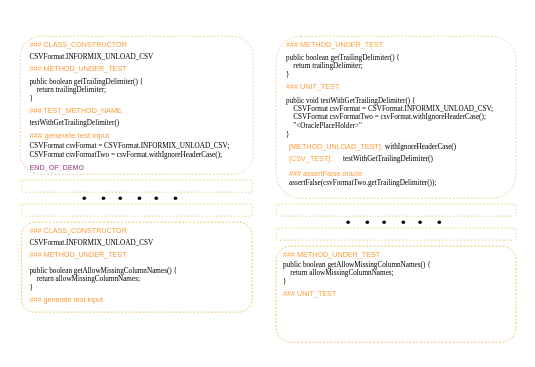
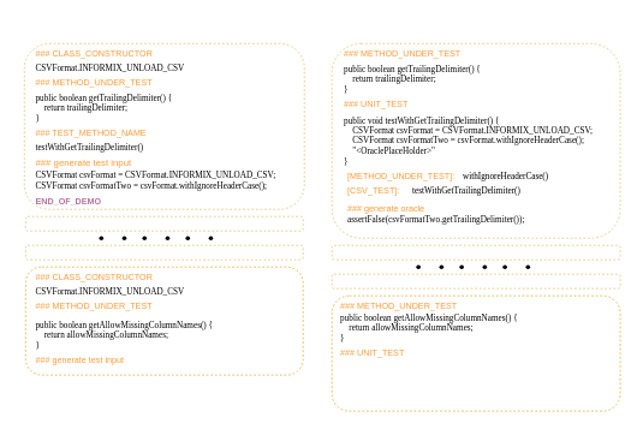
  <mxCell id="0" />
  <mxCell id="1" parent="0" />
  <mxCell id="2" value="" style="rounded=0;whiteSpace=wrap;html=1;strokeColor=none;" vertex="1" parent="1"><mxGeometry x="20" y="20" width="410" height="520" as="geometry" /></mxCell>
  <mxCell id="3" value="### CLASS_CONSTRUCTOR" style="text;html=1;strokeColor=none;fillColor=none;align=left;verticalAlign=middle;whiteSpace=wrap;rounded=0;fontColor=#FF9933;" vertex="1" parent="1"><mxGeometry x="47" y="60" width="190" height="30" as="geometry" /></mxCell>
  <mxCell id="4" value="### generate test input" style="text;html=1;strokeColor=none;fillColor=none;align=left;verticalAlign=middle;whiteSpace=wrap;rounded=0;fontColor=#FF9933;fontSize=13;" vertex="1" parent="1"><mxGeometry x="47" y="210" width="170" height="30" as="geometry" /></mxCell>
  <mxCell id="5" value="### TEST_METHOD_NAME" style="text;html=1;strokeColor=none;fillColor=none;align=left;verticalAlign=middle;whiteSpace=wrap;rounded=0;fontColor=#FF9933;" vertex="1" parent="1"><mxGeometry x="47" y="170" width="160" height="30" as="geometry" /></mxCell>
  <mxCell id="6" value="### METHOD_UNDER_TEST" style="text;html=1;strokeColor=none;fillColor=none;align=left;verticalAlign=middle;whiteSpace=wrap;rounded=0;fontColor=#FF9933;" vertex="1" parent="1"><mxGeometry x="47" y="100" width="170" height="30" as="geometry" /></mxCell>
  <mxCell id="7" value="END_OF_DEMO" style="text;html=1;strokeColor=none;fillColor=none;align=left;verticalAlign=middle;whiteSpace=wrap;rounded=0;fontColor=#B5739D;fontStyle=1" vertex="1" parent="1"><mxGeometry x="47" y="265" width="150" height="30" as="geometry" /></mxCell>
  <mxCell id="8" value="&lt;div&gt;&lt;font face=&quot;Comic Sans MS&quot;&gt;public boolean getTrailingDelimiter() {&lt;/font&gt;&lt;/div&gt;&lt;div&gt;&lt;font face=&quot;Comic Sans MS&quot;&gt;&amp;nbsp; &amp;nbsp; return trailingDelimiter;&lt;/font&gt;&lt;/div&gt;&lt;div&gt;&lt;font face=&quot;Comic Sans MS&quot;&gt;}&lt;/font&gt;&lt;/div&gt;" style="text;html=1;strokeColor=none;fillColor=none;align=left;verticalAlign=middle;whiteSpace=wrap;rounded=0;" vertex="1" parent="1"><mxGeometry x="47" y="120" width="223" height="60" as="geometry" /></mxCell>
  <mxCell id="9" value="&lt;font face=&quot;Comic Sans MS&quot;&gt;CSVFormat.INFORMIX_UNLOAD_CSV&lt;/font&gt;" style="text;html=1;strokeColor=none;fillColor=none;align=left;verticalAlign=middle;whiteSpace=wrap;rounded=0;" vertex="1" parent="1"><mxGeometry x="47" y="80" width="233" height="30" as="geometry" /></mxCell>
  <mxCell id="10" value="testWithGetTrailingDelimiter()" style="text;html=1;strokeColor=none;fillColor=none;align=left;verticalAlign=middle;whiteSpace=wrap;rounded=0;fontFamily=Comic Sans MS;" vertex="1" parent="1"><mxGeometry x="47" y="190" width="200" height="30" as="geometry" /></mxCell>
  <mxCell id="11" value="" style="rounded=1;whiteSpace=wrap;html=1;dashed=1;fillColor=none;glass=0;strokeColor=#d6b656;labelBackgroundColor=#FFF2CC;fillStyle=solid;" vertex="1" parent="1"><mxGeometry x="33.25" y="60" width="388.5" height="230" as="geometry" /></mxCell>
  <mxCell id="12" value="&lt;div&gt;CSVFormat csvFormat = CSVFormat.INFORMIX_UNLOAD_CSV;&lt;/div&gt;&lt;div&gt;CSVFormat csvFormatTwo = csvFormat.withIgnoreHeaderCase();&lt;/div&gt;" style="text;html=1;strokeColor=none;fillColor=none;align=left;verticalAlign=middle;whiteSpace=wrap;rounded=0;fontFamily=Comic Sans MS;" vertex="1" parent="1"><mxGeometry x="47" y="230" width="383" height="40" as="geometry" /></mxCell>
  <mxCell id="13" value="" style="rounded=1;whiteSpace=wrap;html=1;dashed=1;fillColor=none;glass=0;strokeColor=#d6b656;" vertex="1" parent="1"><mxGeometry x="35" y="300" width="385" height="20" as="geometry" /></mxCell>
  <mxCell id="14" value="" style="rounded=1;whiteSpace=wrap;html=1;dashed=1;fillColor=none;glass=0;strokeColor=#d6b656;" vertex="1" parent="1"><mxGeometry x="35" y="340" width="385" height="20" as="geometry" /></mxCell>
  <mxCell id="15" value="" style="group" vertex="1" connectable="0" parent="1"><mxGeometry x="130" y="320" width="172" height="20" as="geometry" /></mxCell>
  <mxCell id="16" value="" style="group" vertex="1" connectable="0" parent="15"><mxGeometry width="52" height="20" as="geometry" /></mxCell>
  <mxCell id="17" value="" style="shape=waypoint;sketch=0;fillStyle=solid;size=6;pointerEvents=1;points=[];fillColor=none;resizable=0;rotatable=0;perimeter=centerPerimeter;snapToPoint=1;" vertex="1" parent="16"><mxGeometry width="20" height="20" as="geometry" /></mxCell>
  <mxCell id="18" value="" style="shape=waypoint;sketch=0;fillStyle=solid;size=6;pointerEvents=1;points=[];fillColor=none;resizable=0;rotatable=0;perimeter=centerPerimeter;snapToPoint=1;" vertex="1" parent="16"><mxGeometry x="32" width="20" height="20" as="geometry" /></mxCell>
  <mxCell id="19" value="" style="group" vertex="1" connectable="0" parent="15"><mxGeometry x="60" width="52" height="20" as="geometry" /></mxCell>
  <mxCell id="20" value="" style="shape=waypoint;sketch=0;fillStyle=solid;size=6;pointerEvents=1;points=[];fillColor=none;resizable=0;rotatable=0;perimeter=centerPerimeter;snapToPoint=1;" vertex="1" parent="19"><mxGeometry width="20" height="20" as="geometry" /></mxCell>
  <mxCell id="21" value="" style="shape=waypoint;sketch=0;fillStyle=solid;size=6;pointerEvents=1;points=[];fillColor=none;resizable=0;rotatable=0;perimeter=centerPerimeter;snapToPoint=1;" vertex="1" parent="19"><mxGeometry x="32" width="20" height="20" as="geometry" /></mxCell>
  <mxCell id="22" value="" style="group" vertex="1" connectable="0" parent="15"><mxGeometry x="120" width="52" height="20" as="geometry" /></mxCell>
  <mxCell id="23" value="" style="shape=waypoint;sketch=0;fillStyle=solid;size=6;pointerEvents=1;points=[];fillColor=none;resizable=0;rotatable=0;perimeter=centerPerimeter;snapToPoint=1;" vertex="1" parent="22"><mxGeometry width="20" height="20" as="geometry" /></mxCell>
  <mxCell id="24" value="" style="shape=waypoint;sketch=0;fillStyle=solid;size=6;pointerEvents=1;points=[];fillColor=none;resizable=0;rotatable=0;perimeter=centerPerimeter;snapToPoint=1;" vertex="1" parent="22"><mxGeometry x="32" width="20" height="20" as="geometry" /></mxCell>
  <mxCell id="25" value="" style="rounded=1;whiteSpace=wrap;html=1;dashed=1;fillColor=none;glass=0;strokeColor=#d79b00;" vertex="1" parent="1"><mxGeometry x="35" y="370" width="385" height="150" as="geometry" /></mxCell>
  <mxCell id="26" value="### CLASS_CONSTRUCTOR" style="text;html=1;strokeColor=none;fillColor=none;align=left;verticalAlign=middle;whiteSpace=wrap;rounded=0;fontColor=#FF9933;" vertex="1" parent="1"><mxGeometry x="47" y="370" width="190" height="30" as="geometry" /></mxCell>
  <mxCell id="27" value="CSVFormat.INFORMIX_UNLOAD_CSV" style="text;html=1;strokeColor=none;fillColor=none;align=left;verticalAlign=middle;whiteSpace=wrap;rounded=0;fontFamily=Comic Sans MS;" vertex="1" parent="1"><mxGeometry x="47" y="390" width="233" height="30" as="geometry" /></mxCell>
  <mxCell id="28" value="### METHOD_UNDER_TEST" style="text;html=1;strokeColor=none;fillColor=none;align=left;verticalAlign=middle;whiteSpace=wrap;rounded=0;fontColor=#FF9933;" vertex="1" parent="1"><mxGeometry x="47" y="410" width="170" height="30" as="geometry" /></mxCell>
  <mxCell id="29" value="&lt;div&gt;public boolean getAllowMissingColumnNames() {&lt;/div&gt;&lt;div&gt;&amp;nbsp; &amp;nbsp; return allowMissingColumnNames;&lt;/div&gt;&lt;div&gt;}&lt;/div&gt;" style="text;html=1;strokeColor=none;fillColor=none;align=left;verticalAlign=middle;whiteSpace=wrap;rounded=0;fontFamily=Comic Sans MS;" vertex="1" parent="1"><mxGeometry x="47" y="440" width="283" height="50" as="geometry" /></mxCell>
  <mxCell id="30" value="### generate test input" style="text;html=1;strokeColor=none;fillColor=none;align=left;verticalAlign=middle;whiteSpace=wrap;rounded=0;fontColor=#FF9933;" vertex="1" parent="1"><mxGeometry x="47" y="485" width="170" height="30" as="geometry" /></mxCell>
  <mxCell id="31" value="" style="rounded=0;whiteSpace=wrap;html=1;strokeColor=none;" vertex="1" parent="1"><mxGeometry x="450" y="30" width="420" height="560" as="geometry" /></mxCell>
  <mxCell id="32" value="" style="rounded=1;whiteSpace=wrap;html=1;dashed=1;fillColor=none;glass=0;strokeColor=#d6b656;labelBackgroundColor=#FFF2CC;fillStyle=solid;" vertex="1" parent="1"><mxGeometry x="460" y="60" width="400" height="270" as="geometry" /></mxCell>
  <mxCell id="33" value="### METHOD_UNDER_TEST" style="text;html=1;strokeColor=none;fillColor=none;align=left;verticalAlign=middle;whiteSpace=wrap;rounded=0;fontColor=#FF9933;" vertex="1" parent="1"><mxGeometry x="475" y="60" width="170" height="30" as="geometry" /></mxCell>
  <mxCell id="34" value="### UNIT_TEST" style="text;html=1;strokeColor=none;fillColor=none;align=left;verticalAlign=middle;whiteSpace=wrap;rounded=0;fontColor=#FF9933;" vertex="1" parent="1"><mxGeometry x="475" y="130" width="170" height="30" as="geometry" /></mxCell>
- <mxCell id="35" value="[METHOD_UNLOAD_TEST]:" style="text;html=1;strokeColor=none;fillColor=none;align=left;verticalAlign=middle;whiteSpace=wrap;rounded=0;fontColor=#FF9933;" vertex="1" parent="1"><mxGeometry x="480" y="230" width="160" height="30" as="geometry" /></mxCell>
+ <mxCell id="35" value="[METHOD_UNDER_TEST]:" style="text;html=1;strokeColor=none;fillColor=none;align=left;verticalAlign=middle;whiteSpace=wrap;rounded=0;fontColor=#FF9933;" vertex="1" parent="1"><mxGeometry x="480" y="230" width="160" height="30" as="geometry" /></mxCell>
  <mxCell id="36" value="[CSV_TEST]:" style="text;html=1;strokeColor=none;fillColor=none;align=left;verticalAlign=middle;whiteSpace=wrap;rounded=0;fontColor=#FF9933;" vertex="1" parent="1"><mxGeometry x="480" y="250" width="80" height="30" as="geometry" /></mxCell>
- <mxCell id="37" value="### assertFalse oracle" style="text;html=1;strokeColor=none;fillColor=none;align=left;verticalAlign=middle;whiteSpace=wrap;rounded=0;fontColor=#FF9933;" vertex="1" parent="1"><mxGeometry x="480" y="275" width="170" height="30" as="geometry" /></mxCell>
+ <mxCell id="37" value="### generate oracle" style="text;html=1;strokeColor=none;fillColor=none;align=left;verticalAlign=middle;whiteSpace=wrap;rounded=0;fontColor=#FF9933;" vertex="1" parent="1"><mxGeometry x="480" y="275" width="170" height="30" as="geometry" /></mxCell>
  <mxCell id="38" value="&lt;div&gt;&lt;font face=&quot;Comic Sans MS&quot;&gt;public boolean getTrailingDelimiter() {&lt;/font&gt;&lt;/div&gt;&lt;div&gt;&lt;font face=&quot;Comic Sans MS&quot;&gt;&amp;nbsp; &amp;nbsp; return trailingDelimiter;&lt;/font&gt;&lt;/div&gt;&lt;div&gt;&lt;font face=&quot;Comic Sans MS&quot;&gt;}&lt;/font&gt;&lt;/div&gt;" style="text;html=1;strokeColor=none;fillColor=none;align=left;verticalAlign=middle;whiteSpace=wrap;rounded=0;" vertex="1" parent="1"><mxGeometry x="475" y="80" width="223" height="60" as="geometry" /></mxCell>
  <mxCell id="39" value="&lt;div&gt;public void testWithGetTrailingDelimiter() {&lt;/div&gt;&lt;div&gt;&amp;nbsp; &amp;nbsp; CSVFormat csvFormat = CSVFormat.INFORMIX_UNLOAD_CSV;&lt;/div&gt;&lt;div&gt;&amp;nbsp; &amp;nbsp; CSVFormat csvFormatTwo = csvFormat.withIgnoreHeaderCase();&lt;/div&gt;&lt;div&gt;&amp;nbsp; &amp;nbsp; &quot;&amp;lt;OraclePlaceHolder&amp;gt;&quot;&lt;/div&gt;&lt;div style=&quot;&quot;&gt;}&lt;/div&gt;" style="text;html=1;strokeColor=none;fillColor=none;align=left;verticalAlign=middle;whiteSpace=wrap;rounded=0;fontFamily=Comic Sans MS;" vertex="1" parent="1"><mxGeometry x="475" y="160" width="390" height="70" as="geometry" /></mxCell>
  <mxCell id="40" value="assertFalse(csvFormatTwo.getTrailingDelimiter());" style="text;html=1;strokeColor=none;fillColor=none;align=left;verticalAlign=middle;whiteSpace=wrap;rounded=0;fontFamily=Comic Sans MS;" vertex="1" parent="1"><mxGeometry x="480" y="290" width="280" height="30" as="geometry" /></mxCell>
  <mxCell id="41" value="" style="rounded=1;whiteSpace=wrap;html=1;dashed=1;fillColor=none;glass=0;strokeColor=#d6b656;" vertex="1" parent="1"><mxGeometry x="460" y="340" width="400" height="20" as="geometry" /></mxCell>
  <mxCell id="42" value="" style="rounded=1;whiteSpace=wrap;html=1;dashed=1;fillColor=none;glass=0;strokeColor=#d6b656;" vertex="1" parent="1"><mxGeometry x="460" y="380" width="400" height="20" as="geometry" /></mxCell>
  <mxCell id="43" value="" style="group" vertex="1" connectable="0" parent="1"><mxGeometry x="570" y="360" width="172" height="20" as="geometry" /></mxCell>
  <mxCell id="44" value="" style="group" vertex="1" connectable="0" parent="43"><mxGeometry width="52" height="20" as="geometry" /></mxCell>
  <mxCell id="45" value="" style="shape=waypoint;sketch=0;fillStyle=solid;size=6;pointerEvents=1;points=[];fillColor=none;resizable=0;rotatable=0;perimeter=centerPerimeter;snapToPoint=1;" vertex="1" parent="44"><mxGeometry width="20" height="20" as="geometry" /></mxCell>
  <mxCell id="46" value="" style="shape=waypoint;sketch=0;fillStyle=solid;size=6;pointerEvents=1;points=[];fillColor=none;resizable=0;rotatable=0;perimeter=centerPerimeter;snapToPoint=1;" vertex="1" parent="44"><mxGeometry x="32" width="20" height="20" as="geometry" /></mxCell>
  <mxCell id="47" value="" style="group" vertex="1" connectable="0" parent="43"><mxGeometry x="60" width="52" height="20" as="geometry" /></mxCell>
  <mxCell id="48" value="" style="shape=waypoint;sketch=0;fillStyle=solid;size=6;pointerEvents=1;points=[];fillColor=none;resizable=0;rotatable=0;perimeter=centerPerimeter;snapToPoint=1;" vertex="1" parent="47"><mxGeometry width="20" height="20" as="geometry" /></mxCell>
  <mxCell id="49" value="" style="shape=waypoint;sketch=0;fillStyle=solid;size=6;pointerEvents=1;points=[];fillColor=none;resizable=0;rotatable=0;perimeter=centerPerimeter;snapToPoint=1;" vertex="1" parent="47"><mxGeometry x="32" width="20" height="20" as="geometry" /></mxCell>
  <mxCell id="50" value="" style="group" vertex="1" connectable="0" parent="43"><mxGeometry x="120" width="52" height="20" as="geometry" /></mxCell>
  <mxCell id="51" value="" style="shape=waypoint;sketch=0;fillStyle=solid;size=6;pointerEvents=1;points=[];fillColor=none;resizable=0;rotatable=0;perimeter=centerPerimeter;snapToPoint=1;" vertex="1" parent="50"><mxGeometry width="20" height="20" as="geometry" /></mxCell>
  <mxCell id="52" value="" style="shape=waypoint;sketch=0;fillStyle=solid;size=6;pointerEvents=1;points=[];fillColor=none;resizable=0;rotatable=0;perimeter=centerPerimeter;snapToPoint=1;" vertex="1" parent="50"><mxGeometry x="32" width="20" height="20" as="geometry" /></mxCell>
  <mxCell id="53" value="" style="rounded=1;whiteSpace=wrap;html=1;dashed=1;fillColor=none;glass=0;strokeColor=#d79b00;" vertex="1" parent="1"><mxGeometry x="460" y="410" width="400" height="160" as="geometry" /></mxCell>
  <mxCell id="54" value="### METHOD_UNDER_TEST" style="text;html=1;strokeColor=none;fillColor=none;align=left;verticalAlign=middle;whiteSpace=wrap;rounded=0;fontColor=#FF9933;" vertex="1" parent="1"><mxGeometry x="470" y="410" width="170" height="30" as="geometry" /></mxCell>
  <mxCell id="55" value="&lt;div&gt;public boolean getAllowMissingColumnNames() {&lt;/div&gt;&lt;div&gt;&amp;nbsp; &amp;nbsp; return allowMissingColumnNames;&lt;/div&gt;&lt;div&gt;}&lt;/div&gt;" style="text;html=1;strokeColor=none;fillColor=none;align=left;verticalAlign=middle;whiteSpace=wrap;rounded=0;fontFamily=Comic Sans MS;" vertex="1" parent="1"><mxGeometry x="470" y="425" width="290" height="60" as="geometry" /></mxCell>
  <mxCell id="56" value="### UNIT_TEST" style="text;html=1;strokeColor=none;fillColor=none;align=left;verticalAlign=middle;whiteSpace=wrap;rounded=0;fontColor=#FF9933;" vertex="1" parent="1"><mxGeometry x="470" y="475" width="170" height="30" as="geometry" /></mxCell>
  <mxCell id="57" value="&lt;span style=&quot;color: rgb(0, 0, 0); font-family: &amp;quot;Comic Sans MS&amp;quot;; font-size: 12px; font-style: normal; font-variant-ligatures: normal; font-variant-caps: normal; font-weight: 400; letter-spacing: normal; orphans: 2; text-align: left; text-indent: 0px; text-transform: none; widows: 2; word-spacing: 0px; -webkit-text-stroke-width: 0px; background-color: rgb(251, 251, 251); text-decoration-thickness: initial; text-decoration-style: initial; text-decoration-color: initial; float: none; display: inline !important;&quot;&gt;withIgnoreHeaderCase()&lt;/span&gt;" style="text;whiteSpace=wrap;html=1;" vertex="1" parent="1"><mxGeometry x="640" y="230" width="130" height="25" as="geometry" /></mxCell>
  <mxCell id="58" value="&lt;span style=&quot;color: rgb(0, 0, 0); font-family: &amp;quot;Comic Sans MS&amp;quot;; font-size: 12px; font-style: normal; font-variant-ligatures: normal; font-variant-caps: normal; font-weight: 400; letter-spacing: normal; orphans: 2; text-align: left; text-indent: 0px; text-transform: none; widows: 2; word-spacing: 0px; -webkit-text-stroke-width: 0px; background-color: rgb(251, 251, 251); text-decoration-thickness: initial; text-decoration-style: initial; text-decoration-color: initial; float: none; display: inline !important;&quot;&gt;testWithGetTrailingDelimiter()&lt;/span&gt;" style="text;whiteSpace=wrap;html=1;" vertex="1" parent="1"><mxGeometry x="570" y="250" width="180" height="30" as="geometry" /></mxCell>
